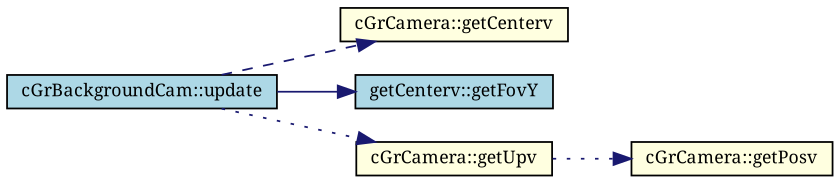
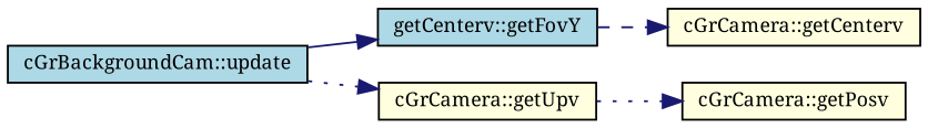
  digraph {
    fontname="Noto Serif"
    rankdir=LR
    node [color=black fillcolor=lightyellow fontname="Noto Serif" fontsize=10 shape=record style=filled]
    edge [color=midnightblue fontname="Noto Serif" fontsize=10 labelfontname=Helvetica labelfontsize=10 style=dotted]
    n1 [fillcolor=lightblue fontcolor=black height=0.2 label="cGrBackgroundCam::update" width=0.4]
    n2 [height=0.2 label="cGrCamera::getCenterv" width=0.4]
    n3 [fillcolor=lightblue height=0.2 label="getCenterv::getFovY" width=0.4]
    n4 [height=0.2 label="cGrCamera::getUpv" width=0.4]
    n5 [height=0.2 label="cGrCamera::getPosv" width=0.4]
-   n1 -> n2 [style=dashed]
+   n3 -> n2 [style=dashed]
    n1 -> n3 [style=solid]
    n1 -> n4
    n4 -> n5
  }
